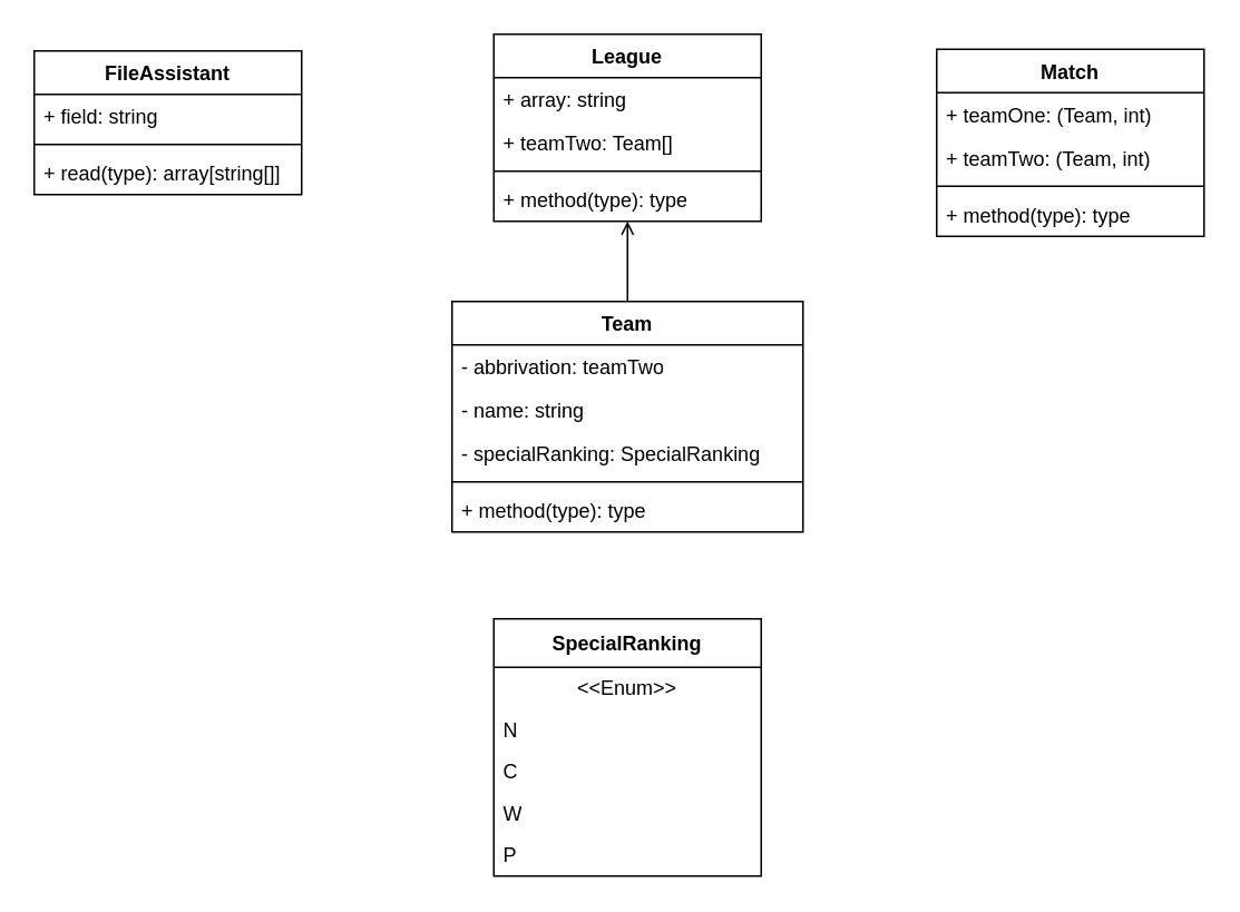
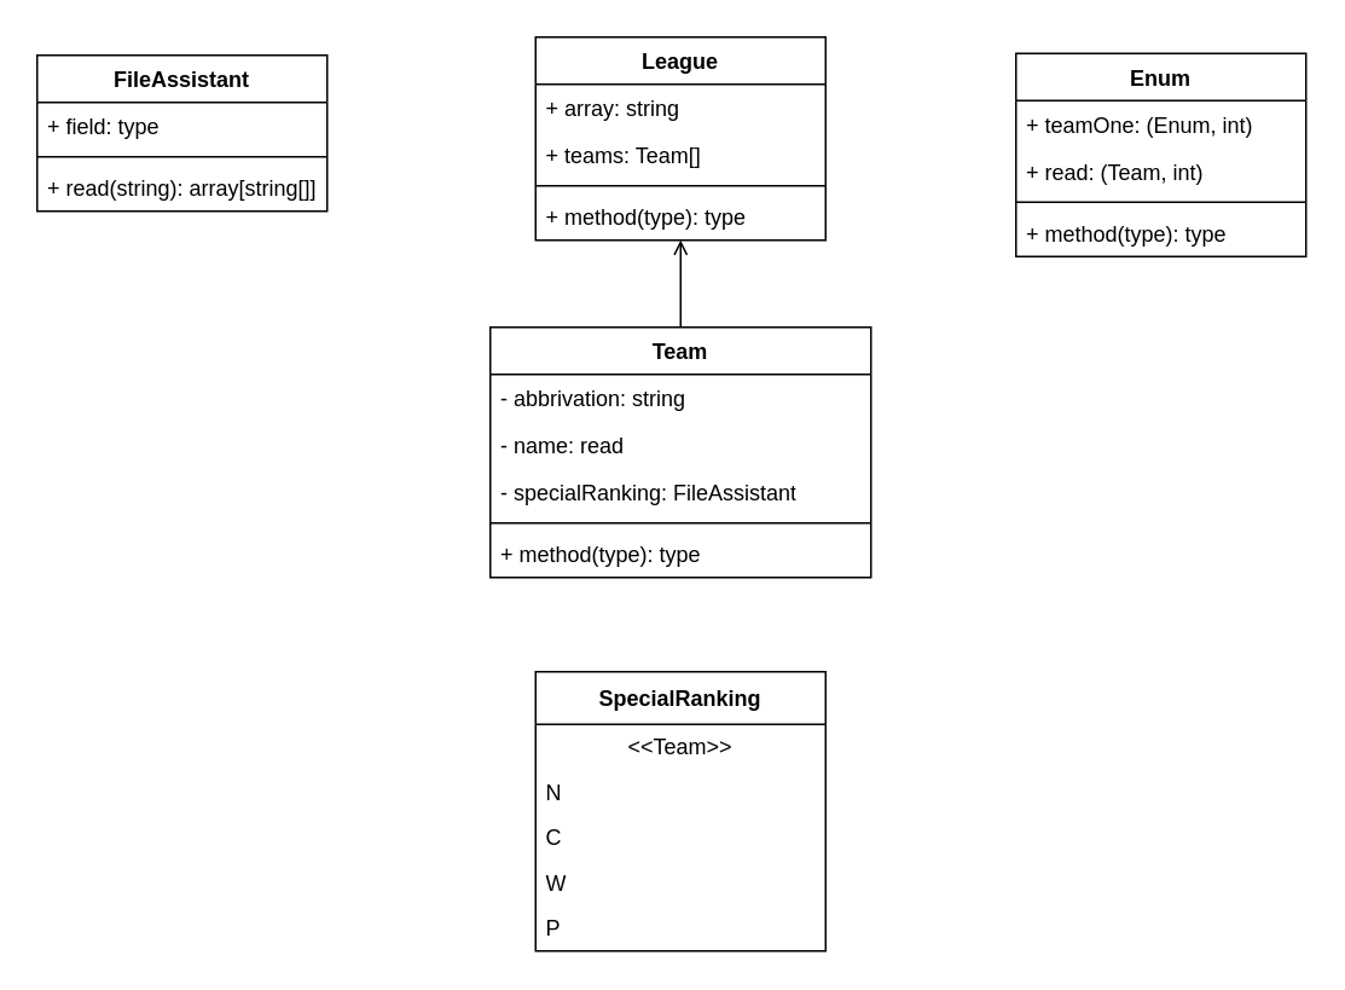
  <mxCell id="0" />
  <mxCell id="1" parent="0" />
  <mxCell id="2" value="FileAssistant" style="swimlane;fontStyle=1;align=center;verticalAlign=top;childLayout=stackLayout;horizontal=1;startSize=26;horizontalStack=0;resizeParent=1;resizeParentMax=0;resizeLast=0;collapsible=1;marginBottom=0;whiteSpace=wrap;html=1;" vertex="1" parent="1"><mxGeometry x="20" y="30" width="160" height="86" as="geometry"><mxRectangle x="120" y="80" width="100" height="30" as="alternateBounds" /></mxGeometry></mxCell>
- <mxCell id="3" value="+ field: string" style="text;strokeColor=none;fillColor=none;align=left;verticalAlign=top;spacingLeft=4;spacingRight=4;overflow=hidden;rotatable=0;points=[[0,0.5],[1,0.5]];portConstraint=eastwest;whiteSpace=wrap;html=1;" vertex="1" parent="2"><mxGeometry y="26" width="160" height="26" as="geometry" /></mxCell>
+ <mxCell id="3" value="+ field: type" style="text;strokeColor=none;fillColor=none;align=left;verticalAlign=top;spacingLeft=4;spacingRight=4;overflow=hidden;rotatable=0;points=[[0,0.5],[1,0.5]];portConstraint=eastwest;whiteSpace=wrap;html=1;" vertex="1" parent="2"><mxGeometry y="26" width="160" height="26" as="geometry" /></mxCell>
  <mxCell id="4" value="" style="line;strokeWidth=1;fillColor=none;align=left;verticalAlign=middle;spacingTop=-1;spacingLeft=3;spacingRight=3;rotatable=0;labelPosition=right;points=[];portConstraint=eastwest;strokeColor=inherit;" vertex="1" parent="2"><mxGeometry y="52" width="160" height="8" as="geometry" /></mxCell>
- <mxCell id="5" value="+ read(type): array[string[]]" style="text;strokeColor=none;fillColor=none;align=left;verticalAlign=top;spacingLeft=4;spacingRight=4;overflow=hidden;rotatable=0;points=[[0,0.5],[1,0.5]];portConstraint=eastwest;whiteSpace=wrap;html=1;" vertex="1" parent="2"><mxGeometry y="60" width="160" height="26" as="geometry" /></mxCell>
+ <mxCell id="5" value="+ read(string): array[string[]]" style="text;strokeColor=none;fillColor=none;align=left;verticalAlign=top;spacingLeft=4;spacingRight=4;overflow=hidden;rotatable=0;points=[[0,0.5],[1,0.5]];portConstraint=eastwest;whiteSpace=wrap;html=1;" vertex="1" parent="2"><mxGeometry y="60" width="160" height="26" as="geometry" /></mxCell>
  <mxCell id="6" style="edgeStyle=orthogonalEdgeStyle;rounded=0;orthogonalLoop=1;jettySize=auto;html=1;entryX=0.5;entryY=1;entryDx=0;entryDy=0;endArrow=open;" edge="1" parent="1" source="7" target="13"><mxGeometry relative="1" as="geometry" /></mxCell>
  <mxCell id="7" value="Team" style="swimlane;fontStyle=1;align=center;verticalAlign=top;childLayout=stackLayout;horizontal=1;startSize=26;horizontalStack=0;resizeParent=1;resizeParentMax=0;resizeLast=0;collapsible=1;marginBottom=0;whiteSpace=wrap;html=1;" vertex="1" parent="1"><mxGeometry x="270" y="180" width="210" height="138" as="geometry" /></mxCell>
- <mxCell id="8" value="- abbrivation: teamTwo" style="text;strokeColor=none;fillColor=none;align=left;verticalAlign=top;spacingLeft=4;spacingRight=4;overflow=hidden;rotatable=0;points=[[0,0.5],[1,0.5]];portConstraint=eastwest;whiteSpace=wrap;html=1;" vertex="1" parent="7"><mxGeometry y="26" width="210" height="26" as="geometry" /></mxCell>
- <mxCell id="9" value="- name: string" style="text;strokeColor=none;fillColor=none;align=left;verticalAlign=top;spacingLeft=4;spacingRight=4;overflow=hidden;rotatable=0;points=[[0,0.5],[1,0.5]];portConstraint=eastwest;whiteSpace=wrap;html=1;" vertex="1" parent="7"><mxGeometry y="52" width="210" height="26" as="geometry" /></mxCell>
- <mxCell id="10" value="- specialRanking: SpecialRanking" style="text;strokeColor=none;fillColor=none;align=left;verticalAlign=top;spacingLeft=4;spacingRight=4;overflow=hidden;rotatable=0;points=[[0,0.5],[1,0.5]];portConstraint=eastwest;whiteSpace=wrap;html=1;" vertex="1" parent="7"><mxGeometry y="78" width="210" height="26" as="geometry" /></mxCell>
+ <mxCell id="8" value="- abbrivation: string" style="text;strokeColor=none;fillColor=none;align=left;verticalAlign=top;spacingLeft=4;spacingRight=4;overflow=hidden;rotatable=0;points=[[0,0.5],[1,0.5]];portConstraint=eastwest;whiteSpace=wrap;html=1;" vertex="1" parent="7"><mxGeometry y="26" width="210" height="26" as="geometry" /></mxCell>
+ <mxCell id="9" value="- name: read" style="text;strokeColor=none;fillColor=none;align=left;verticalAlign=top;spacingLeft=4;spacingRight=4;overflow=hidden;rotatable=0;points=[[0,0.5],[1,0.5]];portConstraint=eastwest;whiteSpace=wrap;html=1;" vertex="1" parent="7"><mxGeometry y="52" width="210" height="26" as="geometry" /></mxCell>
+ <mxCell id="10" value="- specialRanking: FileAssistant" style="text;strokeColor=none;fillColor=none;align=left;verticalAlign=top;spacingLeft=4;spacingRight=4;overflow=hidden;rotatable=0;points=[[0,0.5],[1,0.5]];portConstraint=eastwest;whiteSpace=wrap;html=1;" vertex="1" parent="7"><mxGeometry y="78" width="210" height="26" as="geometry" /></mxCell>
  <mxCell id="11" value="" style="line;strokeWidth=1;fillColor=none;align=left;verticalAlign=middle;spacingTop=-1;spacingLeft=3;spacingRight=3;rotatable=0;labelPosition=right;points=[];portConstraint=eastwest;strokeColor=inherit;" vertex="1" parent="7"><mxGeometry y="104" width="210" height="8" as="geometry" /></mxCell>
  <mxCell id="12" value="+ method(type): type" style="text;strokeColor=none;fillColor=none;align=left;verticalAlign=top;spacingLeft=4;spacingRight=4;overflow=hidden;rotatable=0;points=[[0,0.5],[1,0.5]];portConstraint=eastwest;whiteSpace=wrap;html=1;" vertex="1" parent="7"><mxGeometry y="112" width="210" height="26" as="geometry" /></mxCell>
  <mxCell id="13" value="League" style="swimlane;fontStyle=1;align=center;verticalAlign=top;childLayout=stackLayout;horizontal=1;startSize=26;horizontalStack=0;resizeParent=1;resizeParentMax=0;resizeLast=0;collapsible=1;marginBottom=0;whiteSpace=wrap;html=1;" vertex="1" parent="1"><mxGeometry x="295" y="20" width="160" height="112" as="geometry" /></mxCell>
  <mxCell id="14" value="+ array: string" style="text;strokeColor=none;fillColor=none;align=left;verticalAlign=top;spacingLeft=4;spacingRight=4;overflow=hidden;rotatable=0;points=[[0,0.5],[1,0.5]];portConstraint=eastwest;whiteSpace=wrap;html=1;" vertex="1" parent="13"><mxGeometry y="26" width="160" height="26" as="geometry" /></mxCell>
- <mxCell id="15" value="+ teamTwo: Team[]" style="text;strokeColor=none;fillColor=none;align=left;verticalAlign=top;spacingLeft=4;spacingRight=4;overflow=hidden;rotatable=0;points=[[0,0.5],[1,0.5]];portConstraint=eastwest;whiteSpace=wrap;html=1;" vertex="1" parent="13"><mxGeometry y="52" width="160" height="26" as="geometry" /></mxCell>
+ <mxCell id="15" value="+ teams: Team[]" style="text;strokeColor=none;fillColor=none;align=left;verticalAlign=top;spacingLeft=4;spacingRight=4;overflow=hidden;rotatable=0;points=[[0,0.5],[1,0.5]];portConstraint=eastwest;whiteSpace=wrap;html=1;" vertex="1" parent="13"><mxGeometry y="52" width="160" height="26" as="geometry" /></mxCell>
  <mxCell id="16" value="" style="line;strokeWidth=1;fillColor=none;align=left;verticalAlign=middle;spacingTop=-1;spacingLeft=3;spacingRight=3;rotatable=0;labelPosition=right;points=[];portConstraint=eastwest;strokeColor=inherit;" vertex="1" parent="13"><mxGeometry y="78" width="160" height="8" as="geometry" /></mxCell>
  <mxCell id="17" value="+ method(type): type" style="text;strokeColor=none;fillColor=none;align=left;verticalAlign=top;spacingLeft=4;spacingRight=4;overflow=hidden;rotatable=0;points=[[0,0.5],[1,0.5]];portConstraint=eastwest;whiteSpace=wrap;html=1;" vertex="1" parent="13"><mxGeometry y="86" width="160" height="26" as="geometry" /></mxCell>
  <mxCell id="18" value="&lt;div&gt;SpecialRanking&lt;/div&gt;" style="swimlane;fontStyle=1;align=center;verticalAlign=middle;childLayout=stackLayout;horizontal=1;startSize=29;horizontalStack=0;resizeParent=1;resizeParentMax=0;resizeLast=0;collapsible=0;marginBottom=0;html=1;whiteSpace=wrap;" vertex="1" parent="1"><mxGeometry x="295" y="370" width="160" height="154" as="geometry" /></mxCell>
- <mxCell id="19" value="&amp;lt;&amp;lt;Enum&amp;gt;&amp;gt;" style="text;html=1;strokeColor=none;fillColor=none;align=center;verticalAlign=middle;spacingLeft=4;spacingRight=4;overflow=hidden;rotatable=0;points=[[0,0.5],[1,0.5]];portConstraint=eastwest;whiteSpace=wrap;" vertex="1" parent="18"><mxGeometry y="29" width="160" height="25" as="geometry" /></mxCell>
+ <mxCell id="19" value="&amp;lt;&amp;lt;Team&amp;gt;&amp;gt;" style="text;html=1;strokeColor=none;fillColor=none;align=center;verticalAlign=middle;spacingLeft=4;spacingRight=4;overflow=hidden;rotatable=0;points=[[0,0.5],[1,0.5]];portConstraint=eastwest;whiteSpace=wrap;" vertex="1" parent="18"><mxGeometry y="29" width="160" height="25" as="geometry" /></mxCell>
  <mxCell id="20" value="&lt;div&gt;N&lt;/div&gt;" style="text;html=1;strokeColor=none;fillColor=none;align=left;verticalAlign=middle;spacingLeft=4;spacingRight=4;overflow=hidden;rotatable=0;points=[[0,0.5],[1,0.5]];portConstraint=eastwest;whiteSpace=wrap;" vertex="1" parent="18"><mxGeometry y="54" width="160" height="25" as="geometry" /></mxCell>
  <mxCell id="21" value="C" style="text;html=1;strokeColor=none;fillColor=none;align=left;verticalAlign=middle;spacingLeft=4;spacingRight=4;overflow=hidden;rotatable=0;points=[[0,0.5],[1,0.5]];portConstraint=eastwest;whiteSpace=wrap;" vertex="1" parent="18"><mxGeometry y="79" width="160" height="25" as="geometry" /></mxCell>
  <mxCell id="22" value="W" style="text;html=1;strokeColor=none;fillColor=none;align=left;verticalAlign=middle;spacingLeft=4;spacingRight=4;overflow=hidden;rotatable=0;points=[[0,0.5],[1,0.5]];portConstraint=eastwest;whiteSpace=wrap;" vertex="1" parent="18"><mxGeometry y="104" width="160" height="25" as="geometry" /></mxCell>
  <mxCell id="23" value="P" style="text;html=1;strokeColor=none;fillColor=none;align=left;verticalAlign=middle;spacingLeft=4;spacingRight=4;overflow=hidden;rotatable=0;points=[[0,0.5],[1,0.5]];portConstraint=eastwest;whiteSpace=wrap;" vertex="1" parent="18"><mxGeometry y="129" width="160" height="25" as="geometry" /></mxCell>
- <mxCell id="24" value="Match" style="swimlane;fontStyle=1;align=center;verticalAlign=top;childLayout=stackLayout;horizontal=1;startSize=26;horizontalStack=0;resizeParent=1;resizeParentMax=0;resizeLast=0;collapsible=1;marginBottom=0;whiteSpace=wrap;html=1;" vertex="1" parent="1"><mxGeometry x="560" y="29" width="160" height="112" as="geometry" /></mxCell>
- <mxCell id="25" value="+ teamOne: (Team, int)" style="text;strokeColor=none;fillColor=none;align=left;verticalAlign=top;spacingLeft=4;spacingRight=4;overflow=hidden;rotatable=0;points=[[0,0.5],[1,0.5]];portConstraint=eastwest;whiteSpace=wrap;html=1;" vertex="1" parent="24"><mxGeometry y="26" width="160" height="26" as="geometry" /></mxCell>
- <mxCell id="26" value="+ teamTwo: (Team, int)" style="text;strokeColor=none;fillColor=none;align=left;verticalAlign=top;spacingLeft=4;spacingRight=4;overflow=hidden;rotatable=0;points=[[0,0.5],[1,0.5]];portConstraint=eastwest;whiteSpace=wrap;html=1;" vertex="1" parent="24"><mxGeometry y="52" width="160" height="26" as="geometry" /></mxCell>
+ <mxCell id="24" value="Enum" style="swimlane;fontStyle=1;align=center;verticalAlign=top;childLayout=stackLayout;horizontal=1;startSize=26;horizontalStack=0;resizeParent=1;resizeParentMax=0;resizeLast=0;collapsible=1;marginBottom=0;whiteSpace=wrap;html=1;" vertex="1" parent="1"><mxGeometry x="560" y="29" width="160" height="112" as="geometry" /></mxCell>
+ <mxCell id="25" value="+ teamOne: (Enum, int)" style="text;strokeColor=none;fillColor=none;align=left;verticalAlign=top;spacingLeft=4;spacingRight=4;overflow=hidden;rotatable=0;points=[[0,0.5],[1,0.5]];portConstraint=eastwest;whiteSpace=wrap;html=1;" vertex="1" parent="24"><mxGeometry y="26" width="160" height="26" as="geometry" /></mxCell>
+ <mxCell id="26" value="+ read: (Team, int)" style="text;strokeColor=none;fillColor=none;align=left;verticalAlign=top;spacingLeft=4;spacingRight=4;overflow=hidden;rotatable=0;points=[[0,0.5],[1,0.5]];portConstraint=eastwest;whiteSpace=wrap;html=1;" vertex="1" parent="24"><mxGeometry y="52" width="160" height="26" as="geometry" /></mxCell>
  <mxCell id="27" value="" style="line;strokeWidth=1;fillColor=none;align=left;verticalAlign=middle;spacingTop=-1;spacingLeft=3;spacingRight=3;rotatable=0;labelPosition=right;points=[];portConstraint=eastwest;strokeColor=inherit;" vertex="1" parent="24"><mxGeometry y="78" width="160" height="8" as="geometry" /></mxCell>
  <mxCell id="28" value="+ method(type): type" style="text;strokeColor=none;fillColor=none;align=left;verticalAlign=top;spacingLeft=4;spacingRight=4;overflow=hidden;rotatable=0;points=[[0,0.5],[1,0.5]];portConstraint=eastwest;whiteSpace=wrap;html=1;" vertex="1" parent="24"><mxGeometry y="86" width="160" height="26" as="geometry" /></mxCell>
